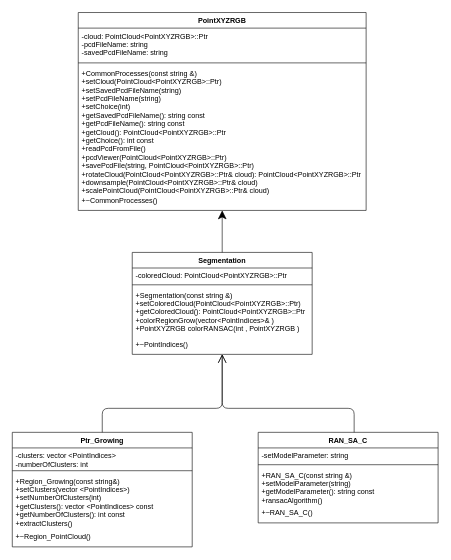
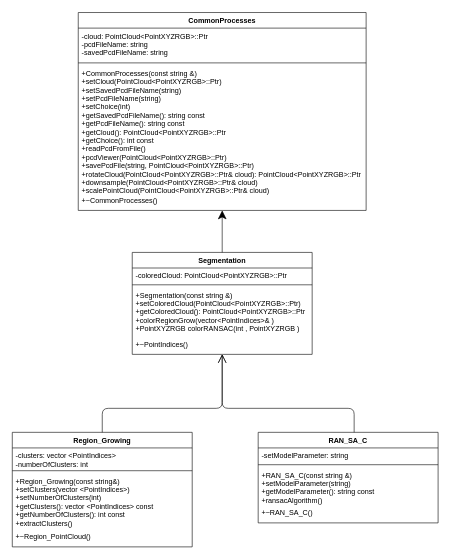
  <mxCell id="0" />
  <mxCell id="1" parent="0" />
- <mxCell id="2" value="PointXYZRGB" style="swimlane;fontStyle=1;align=center;verticalAlign=top;childLayout=stackLayout;horizontal=1;startSize=26;horizontalStack=0;resizeParent=1;resizeLast=0;collapsible=1;marginBottom=0;rounded=0;shadow=0;strokeWidth=1;" vertex="1" parent="1"><mxGeometry x="130" y="20" width="480" height="330" as="geometry"><mxRectangle x="130" y="380" width="160" height="26" as="alternateBounds" /></mxGeometry></mxCell>
+ <mxCell id="2" value="CommonProcesses" style="swimlane;fontStyle=1;align=center;verticalAlign=top;childLayout=stackLayout;horizontal=1;startSize=26;horizontalStack=0;resizeParent=1;resizeLast=0;collapsible=1;marginBottom=0;rounded=0;shadow=0;strokeWidth=1;" vertex="1" parent="1"><mxGeometry x="130" y="20" width="480" height="330" as="geometry"><mxRectangle x="130" y="380" width="160" height="26" as="alternateBounds" /></mxGeometry></mxCell>
  <mxCell id="3" value="-cloud: PointCloud&lt;PointXYZRGB&gt;::Ptr&#10;-pcdFileName: string&#10;-savedPcdFileName: string" style="text;align=left;verticalAlign=top;spacingLeft=4;spacingRight=4;overflow=hidden;rotatable=0;points=[[0,0.5],[1,0.5]];portConstraint=eastwest;" vertex="1" parent="2"><mxGeometry y="26" width="480" height="54" as="geometry" /></mxCell>
  <mxCell id="4" value="" style="line;html=1;strokeWidth=1;align=left;verticalAlign=middle;spacingTop=-1;spacingLeft=3;spacingRight=3;rotatable=0;labelPosition=right;points=[];portConstraint=eastwest;" vertex="1" parent="2"><mxGeometry y="80" width="480" height="8" as="geometry" /></mxCell>
  <mxCell id="5" value="+CommonProcesses(const string &amp;)&#10;+setCloud(PointCloud&lt;PointXYZRGB&gt;::Ptr)&#10;+setSavedPcdFileName(string)&#10;+setPcdFileName(string)&#10;+setChoice(int)&#10;+getSavedPcdFileName(): string const&#10;+getPcdFileName(): string const&#10;+getCloud(): PointCloud&lt;PointXYZRGB&gt;::Ptr &#10;+getChoice(): int const&#10;+readPcdFromFile()&#10;+pcdViewer(PointCloud&lt;PointXYZRGB&gt;::Ptr)&#10;+savePcdFile(string, PointCloud&lt;PointXYZRGB&gt;::Ptr)&#10;+rotateCloud(PointCloud&lt;PointXYZRGB&gt;::Ptr&amp; cloud): PointCloud&lt;PointXYZRGB&gt;::Ptr&#10;+downsample(PointCloud&lt;PointXYZRGB&gt;::Ptr&amp; cloud)&#10;+scalePointCloud(PointCloud&lt;PointXYZRGB&gt;::Ptr&amp; cloud)" style="text;align=left;verticalAlign=top;spacingLeft=4;spacingRight=4;overflow=hidden;rotatable=0;points=[[0,0.5],[1,0.5]];portConstraint=eastwest;fontStyle=0;" vertex="1" parent="2"><mxGeometry y="88" width="480" height="212" as="geometry" /></mxCell>
  <mxCell id="6" value="+~CommonProcesses()" style="text;align=left;verticalAlign=top;spacingLeft=4;spacingRight=4;overflow=hidden;rotatable=0;points=[[0,0.5],[1,0.5]];portConstraint=eastwest;fontStyle=0;" vertex="1" parent="2"><mxGeometry y="300" width="480" height="30" as="geometry" /></mxCell>
- <mxCell id="7" value="Ptr_Growing" style="swimlane;fontStyle=1;align=center;verticalAlign=top;childLayout=stackLayout;horizontal=1;startSize=26;horizontalStack=0;resizeParent=1;resizeLast=0;collapsible=1;marginBottom=0;rounded=0;shadow=0;strokeWidth=1;" vertex="1" parent="1"><mxGeometry x="20" y="720" width="300" height="191" as="geometry"><mxRectangle x="130" y="380" width="160" height="26" as="alternateBounds" /></mxGeometry></mxCell>
+ <mxCell id="7" value="Region_Growing" style="swimlane;fontStyle=1;align=center;verticalAlign=top;childLayout=stackLayout;horizontal=1;startSize=26;horizontalStack=0;resizeParent=1;resizeLast=0;collapsible=1;marginBottom=0;rounded=0;shadow=0;strokeWidth=1;" vertex="1" parent="1"><mxGeometry x="20" y="720" width="300" height="191" as="geometry"><mxRectangle x="130" y="380" width="160" height="26" as="alternateBounds" /></mxGeometry></mxCell>
  <mxCell id="8" value="-clusters: vector &lt;PointIndices&gt;&#10;-numberOfClusters: int&#10;" style="text;align=left;verticalAlign=top;spacingLeft=4;spacingRight=4;overflow=hidden;rotatable=0;points=[[0,0.5],[1,0.5]];portConstraint=eastwest;" vertex="1" parent="7"><mxGeometry y="26" width="300" height="34" as="geometry" /></mxCell>
  <mxCell id="9" value="" style="line;html=1;strokeWidth=1;align=left;verticalAlign=middle;spacingTop=-1;spacingLeft=3;spacingRight=3;rotatable=0;labelPosition=right;points=[];portConstraint=eastwest;" vertex="1" parent="7"><mxGeometry y="60" width="300" height="8" as="geometry" /></mxCell>
  <mxCell id="10" value="+Region_Growing(const string&amp;)&#10;+setClusters(vector &lt;PointIndices&gt;)&#10;+setNumberOfClusters(int)&#10;+getClusters(): vector &lt;PointIndices&gt; const&#10;+getNumberOfClusters(): int const&#10;+extractClusters() &#10;" style="text;align=left;verticalAlign=top;spacingLeft=4;spacingRight=4;overflow=hidden;rotatable=0;points=[[0,0.5],[1,0.5]];portConstraint=eastwest;fontStyle=0;" vertex="1" parent="7"><mxGeometry y="68" width="300" height="92" as="geometry" /></mxCell>
  <mxCell id="11" value="+~Region_PointCloud()" style="text;align=left;verticalAlign=top;spacingLeft=4;spacingRight=4;overflow=hidden;rotatable=0;points=[[0,0.5],[1,0.5]];portConstraint=eastwest;fontStyle=0;" vertex="1" parent="7"><mxGeometry y="160" width="300" height="30" as="geometry" /></mxCell>
  <mxCell id="12" value="Segmentation" style="swimlane;fontStyle=1;align=center;verticalAlign=top;childLayout=stackLayout;horizontal=1;startSize=26;horizontalStack=0;resizeParent=1;resizeLast=0;collapsible=1;marginBottom=0;rounded=0;shadow=0;strokeWidth=1;" vertex="1" parent="1"><mxGeometry x="220" y="420" width="300" height="170" as="geometry"><mxRectangle x="240" y="420" width="160" height="26" as="alternateBounds" /></mxGeometry></mxCell>
  <mxCell id="13" value="-coloredCloud: PointCloud&lt;PointXYZRGB&gt;::Ptr&#10;" style="text;align=left;verticalAlign=top;spacingLeft=4;spacingRight=4;overflow=hidden;rotatable=0;points=[[0,0.5],[1,0.5]];portConstraint=eastwest;" vertex="1" parent="12"><mxGeometry y="26" width="300" height="24" as="geometry" /></mxCell>
  <mxCell id="14" value="" style="line;html=1;strokeWidth=1;align=left;verticalAlign=middle;spacingTop=-1;spacingLeft=3;spacingRight=3;rotatable=0;labelPosition=right;points=[];portConstraint=eastwest;" vertex="1" parent="12"><mxGeometry y="50" width="300" height="8" as="geometry" /></mxCell>
  <mxCell id="15" value="+Segmentation(const string &amp;)&#10;+setColoredCloud(PointCloud&lt;PointXYZRGB&gt;::Ptr)&#10;+getColoredCloud(): PointCloud&lt;PointXYZRGB&gt;::Ptr&#10;+colorRegionGrow(vector&lt;PointIndices&gt;&amp; )&#10;+PointXYZRGB colorRANSAC(int , PointXYZRGB )&#10;" style="text;align=left;verticalAlign=top;spacingLeft=4;spacingRight=4;overflow=hidden;rotatable=0;points=[[0,0.5],[1,0.5]];portConstraint=eastwest;fontStyle=0;" vertex="1" parent="12"><mxGeometry y="58" width="300" height="82" as="geometry" /></mxCell>
  <mxCell id="16" value="+~PointIndices()" style="text;align=left;verticalAlign=top;spacingLeft=4;spacingRight=4;overflow=hidden;rotatable=0;points=[[0,0.5],[1,0.5]];portConstraint=eastwest;fontStyle=0;" vertex="1" parent="12"><mxGeometry y="140" width="300" height="30" as="geometry" /></mxCell>
  <mxCell id="17" value="RAN_SA_C" style="swimlane;fontStyle=1;align=center;verticalAlign=top;childLayout=stackLayout;horizontal=1;startSize=26;horizontalStack=0;resizeParent=1;resizeLast=0;collapsible=1;marginBottom=0;rounded=0;shadow=0;strokeWidth=1;" vertex="1" parent="1"><mxGeometry x="430" y="720" width="300" height="151" as="geometry"><mxRectangle x="130" y="380" width="160" height="26" as="alternateBounds" /></mxGeometry></mxCell>
  <mxCell id="18" value="-setModelParameter: string" style="text;align=left;verticalAlign=top;spacingLeft=4;spacingRight=4;overflow=hidden;rotatable=0;points=[[0,0.5],[1,0.5]];portConstraint=eastwest;" vertex="1" parent="17"><mxGeometry y="26" width="300" height="24" as="geometry" /></mxCell>
  <mxCell id="19" value="" style="line;html=1;strokeWidth=1;align=left;verticalAlign=middle;spacingTop=-1;spacingLeft=3;spacingRight=3;rotatable=0;labelPosition=right;points=[];portConstraint=eastwest;" vertex="1" parent="17"><mxGeometry y="50" width="300" height="8" as="geometry" /></mxCell>
  <mxCell id="20" value="+RAN_SA_C(const string &amp;)&#10;+setModelParameter(string)&#10;+getModelParameter(): string const&#10;+ransacAlgorithm()&#10;" style="text;align=left;verticalAlign=top;spacingLeft=4;spacingRight=4;overflow=hidden;rotatable=0;points=[[0,0.5],[1,0.5]];portConstraint=eastwest;fontStyle=0;" vertex="1" parent="17"><mxGeometry y="58" width="300" height="62" as="geometry" /></mxCell>
  <mxCell id="21" value="+~RAN_SA_C()" style="text;align=left;verticalAlign=top;spacingLeft=4;spacingRight=4;overflow=hidden;rotatable=0;points=[[0,0.5],[1,0.5]];portConstraint=eastwest;fontStyle=0;" vertex="1" parent="17"><mxGeometry y="120" width="300" height="30" as="geometry" /></mxCell>
  <mxCell id="22" value="" style="endArrow=classic;endFill=1;endSize=12;html=1;exitX=0.5;exitY=0;exitDx=0;exitDy=0;" edge="1" parent="1" source="12" target="6"><mxGeometry width="160" relative="1" as="geometry"><mxPoint x="290" y="380" as="sourcePoint" /><mxPoint x="450" y="380" as="targetPoint" /></mxGeometry></mxCell>
  <mxCell id="23" value="" style="endArrow=open;endFill=1;endSize=12;html=1;exitX=0.5;exitY=0;exitDx=0;exitDy=0;" edge="1" parent="1" source="7" target="16"><mxGeometry width="160" relative="1" as="geometry"><mxPoint x="180" y="710" as="sourcePoint" /><mxPoint x="180" y="640" as="targetPoint" /><Array as="points"><mxPoint x="170" y="680" /><mxPoint x="370" y="680" /></Array></mxGeometry></mxCell>
  <mxCell id="24" value="" style="endArrow=open;endFill=1;endSize=12;html=1;exitX=0.5;exitY=0;exitDx=0;exitDy=0;" edge="1" parent="1" target="16"><mxGeometry width="160" relative="1" as="geometry"><mxPoint x="590" y="720" as="sourcePoint" /><mxPoint x="370" y="630" as="targetPoint" /><Array as="points"><mxPoint x="590" y="680" /><mxPoint x="370" y="680" /></Array></mxGeometry></mxCell>
